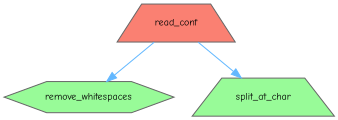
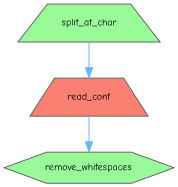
  digraph {
    fontname="Comic Neue"
    rankdir=TB
    node [color=grey40 fillcolor=palegreen fontname="Comic Neue" fontsize=10 shape=trapezium style=filled]
    edge [color=steelblue1 fontname="Comic Neue" fontsize=10 labelfontname=Helvetica labelfontsize=10 style=solid]
    n1 [color=gray40 fillcolor=salmon fontcolor=black height=0.2 label=read_conf width=0.4]
    n2 [height=0.2 label=remove_whitespaces shape=hexagon width=0.4]
    n3 [height=0.2 label=split_at_char width=0.4]
    n1 -> n2
-   n1 -> n3
+   n3 -> n1
  }
